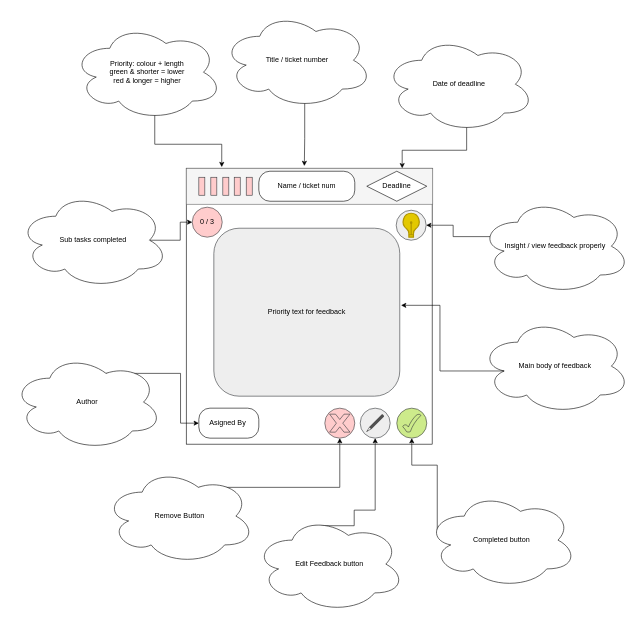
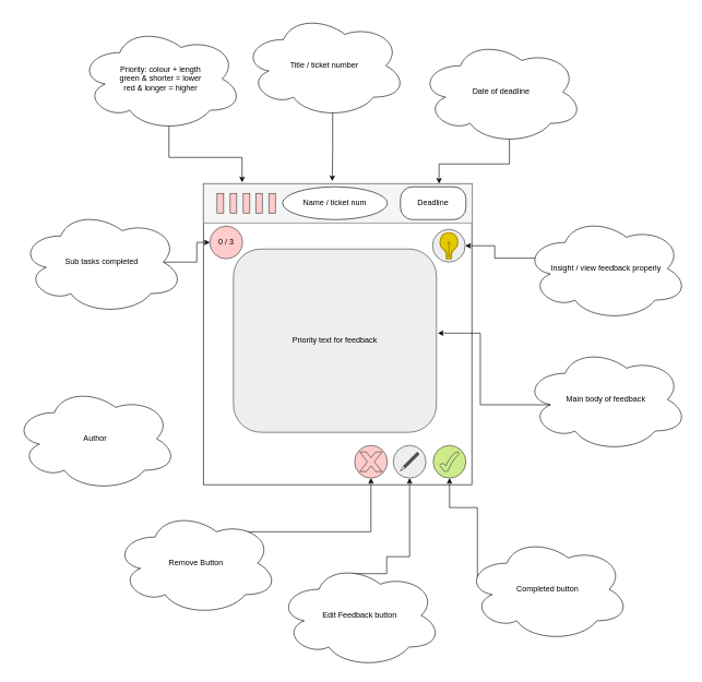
  <mxCell id="0" />
  <mxCell id="1" parent="0" />
  <mxCell id="2" value="" style="group" vertex="1" connectable="0" parent="1"><mxGeometry x="310" y="280" width="411" height="460" as="geometry" /></mxCell>
  <mxCell id="3" value="" style="rounded=0;whiteSpace=wrap;html=1;" vertex="1" parent="2"><mxGeometry width="410" height="460" as="geometry" /></mxCell>
  <mxCell id="4" value="" style="rounded=0;whiteSpace=wrap;html=1;fillColor=#f5f5f5;fontColor=#333333;strokeColor=#666666;" vertex="1" parent="2"><mxGeometry width="411" height="60" as="geometry" /></mxCell>
  <mxCell id="5" value="" style="rounded=0;whiteSpace=wrap;html=1;fillColor=#ffcccc;strokeColor=#36393d;" vertex="1" parent="2"><mxGeometry x="21" y="15" width="10" height="30" as="geometry" /></mxCell>
  <mxCell id="6" value="" style="rounded=0;whiteSpace=wrap;html=1;fillColor=#ffcccc;strokeColor=#36393d;" vertex="1" parent="2"><mxGeometry x="41" y="15" width="10" height="30" as="geometry" /></mxCell>
  <mxCell id="7" value="" style="rounded=0;whiteSpace=wrap;html=1;fillColor=#ffcccc;strokeColor=#36393d;" vertex="1" parent="2"><mxGeometry x="61" y="15" width="10" height="30" as="geometry" /></mxCell>
- <mxCell id="8" value="Deadline" style="rhombus;whiteSpace=wrap;html=1;arcSize=37;" vertex="1" parent="2"><mxGeometry x="301" y="5" width="100" height="50" as="geometry" /></mxCell>
+ <mxCell id="8" value="Deadline" style="rounded=1;whiteSpace=wrap;html=1;arcSize=37;" vertex="1" parent="2"><mxGeometry x="301" y="5" width="100" height="50" as="geometry" /></mxCell>
  <mxCell id="9" value="Priority text for feedback" style="rounded=1;whiteSpace=wrap;html=1;fillColor=#eeeeee;strokeColor=#36393d;" vertex="1" parent="2"><mxGeometry x="46" y="100" width="310" height="280" as="geometry" /></mxCell>
- <mxCell id="10" value="Name / ticket num" style="rounded=1;whiteSpace=wrap;html=1;arcSize=37;" vertex="1" parent="2"><mxGeometry x="121" y="5" width="160" height="50" as="geometry" /></mxCell>
+ <mxCell id="10" value="Name / ticket num" style="ellipse;whiteSpace=wrap;html=1;arcSize=37;" vertex="1" parent="2"><mxGeometry x="121" y="5" width="160" height="50" as="geometry" /></mxCell>
  <mxCell id="11" value="" style="group" vertex="1" connectable="0" parent="2"><mxGeometry x="290" y="400" width="50" height="50" as="geometry" /></mxCell>
  <mxCell id="12" value="" style="ellipse;whiteSpace=wrap;html=1;fillColor=#eeeeee;strokeColor=#36393d;" vertex="1" parent="11"><mxGeometry width="50" height="50" as="geometry" /></mxCell>
  <mxCell id="13" value="" style="sketch=0;pointerEvents=1;shadow=0;dashed=0;html=1;strokeColor=none;fillColor=#505050;labelPosition=center;verticalLabelPosition=bottom;verticalAlign=top;outlineConnect=0;align=center;shape=mxgraph.office.concepts.writing_pencil;" vertex="1" parent="11"><mxGeometry x="10" y="10" width="30" height="30" as="geometry" /></mxCell>
  <mxCell id="14" value="" style="group" vertex="1" connectable="0" parent="2"><mxGeometry x="351" y="400" width="50" height="50" as="geometry" /></mxCell>
  <mxCell id="15" value="" style="ellipse;whiteSpace=wrap;html=1;fillColor=#cdeb8b;strokeColor=#36393d;" vertex="1" parent="14"><mxGeometry width="50" height="50" as="geometry" /></mxCell>
  <mxCell id="16" value="" style="verticalLabelPosition=bottom;verticalAlign=top;html=1;shape=mxgraph.basic.tick;fillColor=#cdeb8b;strokeColor=#36393d;" vertex="1" parent="14"><mxGeometry x="10" y="10" width="30" height="30" as="geometry" /></mxCell>
  <mxCell id="17" value="" style="rounded=0;whiteSpace=wrap;html=1;fillColor=#ffcccc;strokeColor=#36393d;" vertex="1" parent="2"><mxGeometry x="80" y="15" width="10" height="30" as="geometry" /></mxCell>
  <mxCell id="18" value="" style="rounded=0;whiteSpace=wrap;html=1;fillColor=#ffcccc;strokeColor=#36393d;" vertex="1" parent="2"><mxGeometry x="100" y="15" width="10" height="30" as="geometry" /></mxCell>
- <mxCell id="19" value="Asigned By&amp;nbsp;" style="rounded=1;whiteSpace=wrap;html=1;arcSize=37;" vertex="1" parent="2"><mxGeometry x="21" y="400" width="100" height="50" as="geometry" /></mxCell>
  <mxCell id="20" value="" style="ellipse;whiteSpace=wrap;html=1;fillColor=#ffcccc;strokeColor=#36393d;" vertex="1" parent="2"><mxGeometry x="231" y="400" width="50" height="50" as="geometry" /></mxCell>
  <mxCell id="21" value="" style="verticalLabelPosition=bottom;verticalAlign=top;html=1;shape=mxgraph.basic.x;fillColor=#ffcccc;strokeColor=#36393d;" vertex="1" parent="2"><mxGeometry x="239" y="410" width="34" height="30" as="geometry" /></mxCell>
  <mxCell id="22" value="" style="group" vertex="1" connectable="0" parent="2"><mxGeometry x="10" y="64.92" width="50" height="50" as="geometry" /></mxCell>
  <mxCell id="23" value="0 / 3" style="ellipse;whiteSpace=wrap;html=1;fillColor=#ffcccc;strokeColor=#36393d;" vertex="1" parent="22"><mxGeometry width="50" height="50" as="geometry" /></mxCell>
  <mxCell id="24" value="Priority: colour + length&lt;div&gt;green &amp;amp; shorter = lower&lt;/div&gt;&lt;div&gt;red &amp;amp; longer = higher&lt;/div&gt;" style="ellipse;shape=cloud;whiteSpace=wrap;html=1;" vertex="1" parent="1"><mxGeometry x="120" y="40" width="250" height="160" as="geometry" /></mxCell>
  <mxCell id="25" style="edgeStyle=orthogonalEdgeStyle;rounded=0;orthogonalLoop=1;jettySize=auto;html=1;exitX=0.55;exitY=0.95;exitDx=0;exitDy=0;exitPerimeter=0;entryX=0.144;entryY=-0.033;entryDx=0;entryDy=0;entryPerimeter=0;" edge="1" parent="1" source="24" target="4"><mxGeometry relative="1" as="geometry" /></mxCell>
  <mxCell id="26" value="Title / ticket number" style="ellipse;shape=cloud;whiteSpace=wrap;html=1;" vertex="1" parent="1"><mxGeometry x="370" y="20" width="250" height="160" as="geometry" /></mxCell>
  <mxCell id="27" style="edgeStyle=orthogonalEdgeStyle;rounded=0;orthogonalLoop=1;jettySize=auto;html=1;exitX=0.55;exitY=0.95;exitDx=0;exitDy=0;exitPerimeter=0;entryX=0.479;entryY=-0.063;entryDx=0;entryDy=0;entryPerimeter=0;" edge="1" parent="1" source="26" target="4"><mxGeometry relative="1" as="geometry" /></mxCell>
  <mxCell id="28" value="Date of deadline" style="ellipse;shape=cloud;whiteSpace=wrap;html=1;" vertex="1" parent="1"><mxGeometry x="640" y="60" width="250" height="160" as="geometry" /></mxCell>
  <mxCell id="29" style="edgeStyle=orthogonalEdgeStyle;rounded=0;orthogonalLoop=1;jettySize=auto;html=1;exitX=0.55;exitY=0.95;exitDx=0;exitDy=0;exitPerimeter=0;entryX=0.876;entryY=0;entryDx=0;entryDy=0;entryPerimeter=0;" edge="1" parent="1" source="28" target="4"><mxGeometry relative="1" as="geometry" /></mxCell>
  <mxCell id="30" value="Main body of feedback" style="ellipse;shape=cloud;whiteSpace=wrap;html=1;" vertex="1" parent="1"><mxGeometry x="800" y="530" width="250" height="160" as="geometry" /></mxCell>
  <mxCell id="31" style="edgeStyle=orthogonalEdgeStyle;rounded=0;orthogonalLoop=1;jettySize=auto;html=1;exitX=0.16;exitY=0.55;exitDx=0;exitDy=0;exitPerimeter=0;entryX=1.007;entryY=0.459;entryDx=0;entryDy=0;entryPerimeter=0;" edge="1" parent="1" source="30" target="9"><mxGeometry relative="1" as="geometry" /></mxCell>
  <mxCell id="32" style="edgeStyle=orthogonalEdgeStyle;rounded=0;orthogonalLoop=1;jettySize=auto;html=1;exitX=0.07;exitY=0.4;exitDx=0;exitDy=0;exitPerimeter=0;entryX=0.5;entryY=1;entryDx=0;entryDy=0;" edge="1" parent="1" source="33" target="15"><mxGeometry relative="1" as="geometry" /></mxCell>
  <mxCell id="33" value="Completed button" style="ellipse;shape=cloud;whiteSpace=wrap;html=1;" vertex="1" parent="1"><mxGeometry x="711" y="820" width="250" height="160" as="geometry" /></mxCell>
  <mxCell id="34" style="edgeStyle=orthogonalEdgeStyle;rounded=0;orthogonalLoop=1;jettySize=auto;html=1;exitX=0.4;exitY=0.1;exitDx=0;exitDy=0;exitPerimeter=0;entryX=0.5;entryY=1;entryDx=0;entryDy=0;" edge="1" parent="1" source="35" target="12"><mxGeometry relative="1" as="geometry"><Array as="points"><mxPoint x="590" y="876" /><mxPoint x="590" y="850" /><mxPoint x="625" y="850" /></Array></mxGeometry></mxCell>
  <mxCell id="35" value="Edit Feedback button" style="ellipse;shape=cloud;whiteSpace=wrap;html=1;" vertex="1" parent="1"><mxGeometry x="424" y="860" width="250" height="160" as="geometry" /></mxCell>
  <mxCell id="36" style="edgeStyle=orthogonalEdgeStyle;rounded=0;orthogonalLoop=1;jettySize=auto;html=1;exitX=0.625;exitY=0.2;exitDx=0;exitDy=0;exitPerimeter=0;entryX=0.5;entryY=1;entryDx=0;entryDy=0;" edge="1" parent="1" source="37" target="20"><mxGeometry relative="1" as="geometry" /></mxCell>
  <mxCell id="37" value="Remove Button" style="ellipse;shape=cloud;whiteSpace=wrap;html=1;" vertex="1" parent="1"><mxGeometry x="174" y="780" width="250" height="160" as="geometry" /></mxCell>
- <mxCell id="38" style="edgeStyle=orthogonalEdgeStyle;rounded=0;orthogonalLoop=1;jettySize=auto;html=1;exitX=0.625;exitY=0.2;exitDx=0;exitDy=0;exitPerimeter=0;entryX=0;entryY=0.5;entryDx=0;entryDy=0;" edge="1" parent="1" source="39" target="19"><mxGeometry relative="1" as="geometry" /></mxCell>
  <mxCell id="39" value="Author" style="ellipse;shape=cloud;whiteSpace=wrap;html=1;" vertex="1" parent="1"><mxGeometry x="20" y="590" width="250" height="160" as="geometry" /></mxCell>
  <mxCell id="40" value="" style="group" vertex="1" connectable="0" parent="1"><mxGeometry x="660" y="350" width="60" height="70" as="geometry" /></mxCell>
  <mxCell id="41" value="" style="ellipse;whiteSpace=wrap;html=1;fillColor=#eeeeee;strokeColor=#36393d;" vertex="1" parent="40"><mxGeometry width="50" height="50" as="geometry" /></mxCell>
  <mxCell id="42" value="" style="html=1;verticalLabelPosition=bottom;align=center;labelBackgroundColor=#ffffff;verticalAlign=top;strokeWidth=2;strokeColor=#B09500;shadow=0;dashed=0;shape=mxgraph.ios7.icons.lightbulb;fillColor=#e3c800;fontColor=#000000;" vertex="1" parent="40"><mxGeometry x="10.5" y="5.07" width="29" height="39.85" as="geometry" /></mxCell>
  <mxCell id="43" style="edgeStyle=orthogonalEdgeStyle;rounded=0;orthogonalLoop=1;jettySize=auto;html=1;exitX=0.07;exitY=0.4;exitDx=0;exitDy=0;exitPerimeter=0;entryX=1;entryY=0.5;entryDx=0;entryDy=0;" edge="1" parent="1" source="44" target="41"><mxGeometry relative="1" as="geometry" /></mxCell>
  <mxCell id="44" value="Insight / view feedback properly" style="ellipse;shape=cloud;whiteSpace=wrap;html=1;" vertex="1" parent="1"><mxGeometry x="800" y="330" width="250" height="160" as="geometry" /></mxCell>
  <mxCell id="45" style="edgeStyle=orthogonalEdgeStyle;rounded=0;orthogonalLoop=1;jettySize=auto;html=1;exitX=0.875;exitY=0.5;exitDx=0;exitDy=0;exitPerimeter=0;entryX=0;entryY=0.5;entryDx=0;entryDy=0;" edge="1" parent="1" source="46" target="23"><mxGeometry relative="1" as="geometry" /></mxCell>
  <mxCell id="46" value="Sub tasks completed" style="ellipse;shape=cloud;whiteSpace=wrap;html=1;" vertex="1" parent="1"><mxGeometry x="30" y="320" width="250" height="160" as="geometry" /></mxCell>
